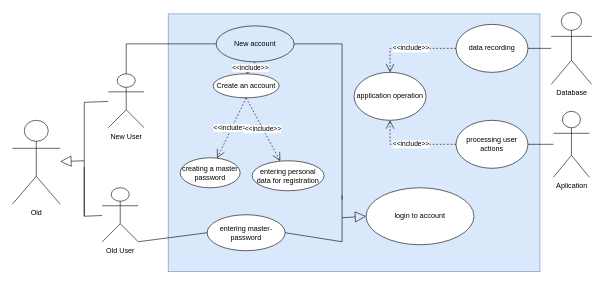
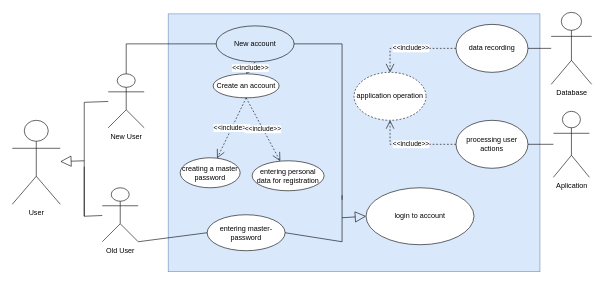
  <mxCell id="0" />
  <mxCell id="1" parent="0" />
  <mxCell id="2" value="" style="rounded=0;whiteSpace=wrap;html=1;fillColor=#dae8fc;strokeColor=#6c8ebf;" vertex="1" parent="1"><mxGeometry x="280" y="22.5" width="620" height="430" as="geometry" /></mxCell>
- <mxCell id="3" value="Old" style="shape=umlActor;verticalLabelPosition=bottom;verticalAlign=top;html=1;outlineConnect=0;" vertex="1" parent="1"><mxGeometry x="20" y="200" width="80" height="140" as="geometry" /></mxCell>
+ <mxCell id="3" value="User" style="shape=umlActor;verticalLabelPosition=bottom;verticalAlign=top;html=1;outlineConnect=0;" vertex="1" parent="1"><mxGeometry x="20" y="200" width="80" height="140" as="geometry" /></mxCell>
  <mxCell id="4" value="Database" style="shape=umlActor;verticalLabelPosition=bottom;verticalAlign=top;html=1;outlineConnect=0;" vertex="1" parent="1"><mxGeometry x="918.75" y="20" width="67.5" height="120" as="geometry" /></mxCell>
  <mxCell id="5" value="New User" style="shape=umlActor;verticalLabelPosition=bottom;verticalAlign=top;html=1;outlineConnect=0;" vertex="1" parent="1"><mxGeometry x="180" y="122.5" width="60" height="90" as="geometry" /></mxCell>
  <mxCell id="6" value="Old User" style="shape=umlActor;verticalLabelPosition=bottom;verticalAlign=top;html=1;outlineConnect=0;" vertex="1" parent="1"><mxGeometry x="170" y="312.5" width="60" height="90" as="geometry" /></mxCell>
  <mxCell id="7" value="" style="endArrow=block;endSize=16;endFill=0;html=1;rounded=0;" edge="1" parent="1" target="3"><mxGeometry width="160" relative="1" as="geometry"><mxPoint x="140" y="267.5" as="sourcePoint" /><mxPoint x="170" y="257.5" as="targetPoint" /><mxPoint as="offset" /></mxGeometry></mxCell>
  <mxCell id="8" value="" style="endArrow=none;html=1;rounded=0;" edge="1" parent="1"><mxGeometry width="50" height="50" relative="1" as="geometry"><mxPoint x="140" y="277.5" as="sourcePoint" /><mxPoint x="140" y="170" as="targetPoint" /><Array as="points"><mxPoint x="140" y="360" /></Array></mxGeometry></mxCell>
  <mxCell id="9" value="" style="endArrow=none;html=1;rounded=0;" edge="1" parent="1" source="5"><mxGeometry width="50" height="50" relative="1" as="geometry"><mxPoint x="180" y="172.36" as="sourcePoint" /><mxPoint x="140" y="170" as="targetPoint" /></mxGeometry></mxCell>
  <mxCell id="10" value="" style="endArrow=none;html=1;rounded=0;" edge="1" parent="1" source="6"><mxGeometry width="50" height="50" relative="1" as="geometry"><mxPoint x="100" y="367.5" as="sourcePoint" /><mxPoint x="140" y="360" as="targetPoint" /></mxGeometry></mxCell>
  <mxCell id="11" value="Create an account" style="ellipse;whiteSpace=wrap;html=1;" vertex="1" parent="1"><mxGeometry x="355" y="122.5" width="110" height="40" as="geometry" /></mxCell>
  <mxCell id="12" value="New account" style="ellipse;whiteSpace=wrap;html=1;fillColor=#dae8fc;" vertex="1" parent="1"><mxGeometry x="360" y="42.5" width="130" height="60" as="geometry" /></mxCell>
  <mxCell id="13" value="&amp;lt;&amp;lt;include&amp;gt;&amp;gt;" style="endArrow=open;endSize=12;dashed=1;html=1;rounded=0;exitX=0.5;exitY=1;exitDx=0;exitDy=0;entryX=0.5;entryY=0;entryDx=0;entryDy=0;" edge="1" parent="1" source="12" target="11"><mxGeometry width="160" relative="1" as="geometry"><mxPoint x="410" y="172.5" as="sourcePoint" /><mxPoint x="570" y="172.5" as="targetPoint" /></mxGeometry></mxCell>
  <mxCell id="14" value="" style="endArrow=none;html=1;rounded=0;entryX=0;entryY=0.5;entryDx=0;entryDy=0;" edge="1" parent="1" source="5" target="12"><mxGeometry width="50" height="50" relative="1" as="geometry"><mxPoint x="240" y="152.5" as="sourcePoint" /><mxPoint x="290" y="102.5" as="targetPoint" /><Array as="points"><mxPoint x="210" y="72.5" /></Array></mxGeometry></mxCell>
  <mxCell id="15" value="entering master-password" style="ellipse;whiteSpace=wrap;html=1;" vertex="1" parent="1"><mxGeometry x="345" y="357.5" width="130" height="60" as="geometry" /></mxCell>
  <mxCell id="16" value="" style="endArrow=none;html=1;rounded=0;exitX=1;exitY=1;exitDx=0;exitDy=0;exitPerimeter=0;entryX=0;entryY=0.5;entryDx=0;entryDy=0;" edge="1" parent="1" source="6" target="15"><mxGeometry width="50" height="50" relative="1" as="geometry"><mxPoint x="410" y="342.5" as="sourcePoint" /><mxPoint x="460" y="292.5" as="targetPoint" /><Array as="points" /></mxGeometry></mxCell>
  <mxCell id="17" value="login to account" style="ellipse;whiteSpace=wrap;html=1;" vertex="1" parent="1"><mxGeometry x="610" y="312.5" width="180" height="95" as="geometry" /></mxCell>
  <mxCell id="18" value="creating a master password" style="ellipse;whiteSpace=wrap;html=1;" vertex="1" parent="1"><mxGeometry x="300" y="262.5" width="100" height="50" as="geometry" /></mxCell>
  <mxCell id="19" value="&amp;lt;&amp;lt;include&amp;gt;&amp;gt;" style="endArrow=open;endSize=12;dashed=1;html=1;rounded=0;exitX=0.5;exitY=1;exitDx=0;exitDy=0;" edge="1" parent="1" source="11" target="18"><mxGeometry width="160" relative="1" as="geometry"><mxPoint x="420" y="162.5" as="sourcePoint" /><mxPoint x="580" y="162.5" as="targetPoint" /></mxGeometry></mxCell>
  <mxCell id="20" value="entering personal data for registration" style="ellipse;whiteSpace=wrap;html=1;" vertex="1" parent="1"><mxGeometry x="420" y="267.5" width="120" height="50" as="geometry" /></mxCell>
  <mxCell id="21" value="&amp;lt;&amp;lt;include&amp;gt;&amp;gt;" style="endArrow=open;endSize=12;dashed=1;html=1;rounded=0;exitX=0.5;exitY=1;exitDx=0;exitDy=0;" edge="1" parent="1" source="11" target="20"><mxGeometry width="160" relative="1" as="geometry"><mxPoint x="375" y="182.5" as="sourcePoint" /><mxPoint x="354" y="204.5" as="targetPoint" /></mxGeometry></mxCell>
  <mxCell id="22" value="" style="endArrow=block;endSize=16;endFill=0;html=1;rounded=0;entryX=0;entryY=0.5;entryDx=0;entryDy=0;" edge="1" parent="1" target="17"><mxGeometry width="160" relative="1" as="geometry"><mxPoint x="570" y="362.5" as="sourcePoint" /><mxPoint x="590" y="352.5" as="targetPoint" /><mxPoint as="offset" /></mxGeometry></mxCell>
  <mxCell id="23" value="" style="endArrow=none;html=1;rounded=0;" edge="1" parent="1"><mxGeometry width="50" height="50" relative="1" as="geometry"><mxPoint x="570" y="402.5" as="sourcePoint" /><mxPoint x="570" y="325" as="targetPoint" /></mxGeometry></mxCell>
  <mxCell id="24" value="" style="endArrow=none;html=1;rounded=0;exitX=1;exitY=0.5;exitDx=0;exitDy=0;" edge="1" parent="1" source="15"><mxGeometry width="50" height="50" relative="1" as="geometry"><mxPoint x="510" y="412.5" as="sourcePoint" /><mxPoint x="570" y="402.5" as="targetPoint" /></mxGeometry></mxCell>
  <mxCell id="25" value="" style="endArrow=none;html=1;rounded=0;exitX=1;exitY=0.5;exitDx=0;exitDy=0;" edge="1" parent="1" source="12"><mxGeometry width="50" height="50" relative="1" as="geometry"><mxPoint x="520" y="112.5" as="sourcePoint" /><mxPoint x="570" y="332.5" as="targetPoint" /><Array as="points"><mxPoint x="570" y="72.5" /></Array></mxGeometry></mxCell>
  <mxCell id="26" value="Aplication" style="shape=umlActor;verticalLabelPosition=bottom;verticalAlign=top;html=1;outlineConnect=0;" vertex="1" parent="1"><mxGeometry x="922.5" y="185" width="60" height="110" as="geometry" /></mxCell>
  <mxCell id="27" value="data recording" style="ellipse;whiteSpace=wrap;html=1;" vertex="1" parent="1"><mxGeometry x="760" y="40" width="120" height="80" as="geometry" /></mxCell>
  <mxCell id="28" value="processing user actions" style="ellipse;whiteSpace=wrap;html=1;" vertex="1" parent="1"><mxGeometry x="760" y="200" width="120" height="80" as="geometry" /></mxCell>
- <mxCell id="29" value="application operation" style="ellipse;whiteSpace=wrap;html=1;" vertex="1" parent="1"><mxGeometry x="590" y="120" width="120" height="80" as="geometry" /></mxCell>
+ <mxCell id="29" value="application operation" style="ellipse;whiteSpace=wrap;html=1;dashed=1;" vertex="1" parent="1"><mxGeometry x="590" y="120" width="120" height="80" as="geometry" /></mxCell>
  <mxCell id="30" value="" style="endArrow=none;html=1;rounded=0;exitX=1;exitY=0.5;exitDx=0;exitDy=0;" edge="1" parent="1" source="28" target="26"><mxGeometry width="50" height="50" relative="1" as="geometry"><mxPoint x="920" y="315" as="sourcePoint" /><mxPoint x="970" y="265" as="targetPoint" /></mxGeometry></mxCell>
  <mxCell id="31" value="" style="endArrow=none;html=1;rounded=0;exitX=1;exitY=0.5;exitDx=0;exitDy=0;" edge="1" parent="1" source="27" target="4"><mxGeometry width="50" height="50" relative="1" as="geometry"><mxPoint x="920" y="155" as="sourcePoint" /><mxPoint x="970" y="105" as="targetPoint" /></mxGeometry></mxCell>
  <mxCell id="32" value="&amp;lt;&amp;lt;include&amp;gt;&amp;gt;" style="endArrow=open;endSize=12;dashed=1;html=1;rounded=0;entryX=0.5;entryY=0;entryDx=0;entryDy=0;exitX=0;exitY=0.5;exitDx=0;exitDy=0;" edge="1" parent="1" source="27" target="29"><mxGeometry width="160" relative="1" as="geometry"><mxPoint x="1050" y="-60" as="sourcePoint" /><mxPoint x="1090" y="20" as="targetPoint" /><Array as="points"><mxPoint x="650" y="80" /></Array></mxGeometry></mxCell>
  <mxCell id="33" value="&amp;lt;&amp;lt;include&amp;gt;&amp;gt;" style="endArrow=open;endSize=12;dashed=1;html=1;rounded=0;entryX=0.5;entryY=1;entryDx=0;entryDy=0;exitX=0;exitY=0.5;exitDx=0;exitDy=0;" edge="1" parent="1" source="28" target="29"><mxGeometry width="160" relative="1" as="geometry"><mxPoint x="750" y="250" as="sourcePoint" /><mxPoint x="640" y="290" as="targetPoint" /><Array as="points"><mxPoint x="650" y="240" /></Array></mxGeometry></mxCell>
